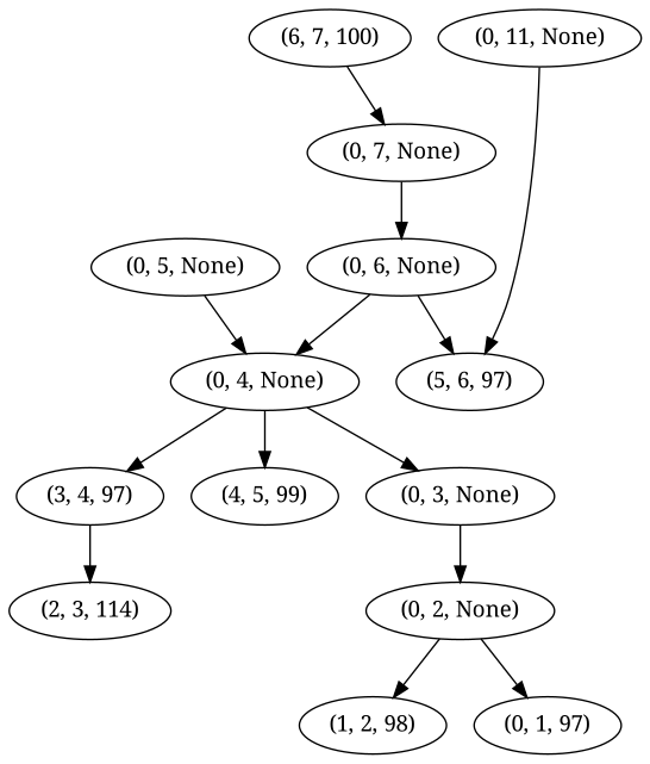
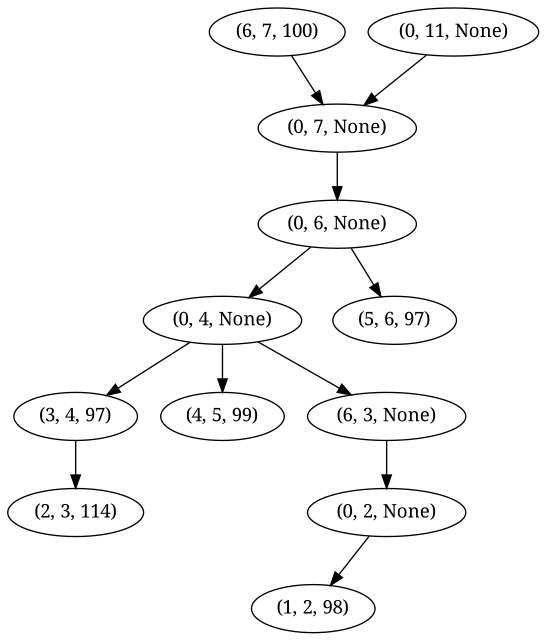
  digraph {
    fontname="Noto Serif"
    node [fontname="Noto Serif"]
    edge [fontname="Noto Serif"]
    "(0, 7, None)"
    "(6, 7, 100)" [rank=0]
    "(3, 4, 97)" [rank=0]
    "(2, 3, 114)" [rank=0]
    "(0, 4, None)"
    "(4, 5, 99)" [rank=0]
-   "(0, 3, None)"
+   "(0, 3, None)" [label="(6, 3, None)"]
    "(0, 2, None)"
    "(1, 2, 98)" [rank=0]
-   "(0, 1, 97)" [rank=0]
    "(0, 11, None)"
    "(0, 6, None)"
    "(5, 6, 97)" [rank=0]
-   "(0, 5, None)"
    "(0, 7, None)" -> "(0, 6, None)"
    "(6, 7, 100)" -> "(0, 7, None)"
    "(3, 4, 97)" -> "(2, 3, 114)"
    "(0, 4, None)" -> "(3, 4, 97)"
    "(0, 4, None)" -> "(4, 5, 99)"
    "(0, 4, None)" -> "(0, 3, None)"
    "(0, 3, None)" -> "(0, 2, None)"
    "(0, 2, None)" -> "(1, 2, 98)"
-   "(0, 2, None)" -> "(0, 1, 97)"
-   "(0, 11, None)" -> "(5, 6, 97)"
+   "(0, 11, None)" -> "(0, 7, None)"
    "(0, 6, None)" -> "(0, 4, None)"
    "(0, 6, None)" -> "(5, 6, 97)"
-   "(0, 5, None)" -> "(0, 4, None)"
  }
